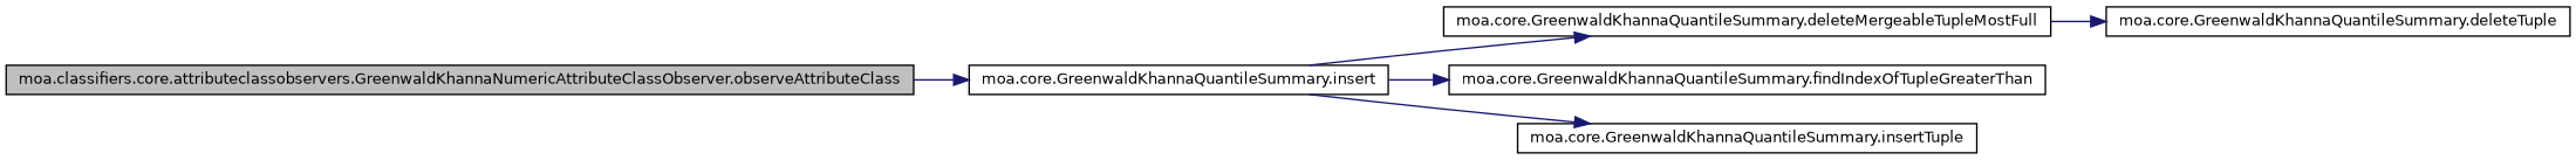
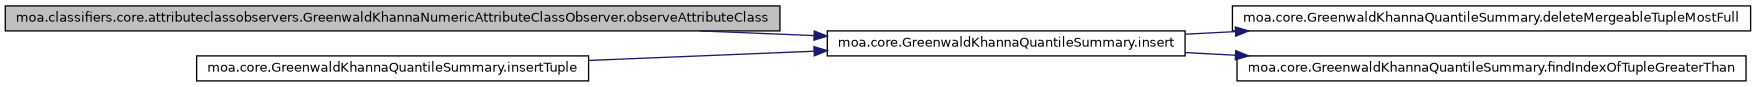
  digraph {
    rankdir=LR
    node [color=black fillcolor=white fontname=Helvetica fontsize=10 shape=record style=filled]
    edge [color=midnightblue fontname=Helvetica fontsize=10 labelfontname=Helvetica labelfontsize=10 style=solid]
    n1 [fillcolor=grey75 fontcolor=black height=0.2 label="moa.classifiers.core.attributeclassobservers.GreenwaldKhannaNumericAttributeClassObserver.observeAttributeClass" width=0.4]
    n2 [height=0.2 label="moa.core.GreenwaldKhannaQuantileSummary.insert" width=0.4]
    n3 [height=0.2 label="moa.core.GreenwaldKhannaQuantileSummary.deleteMergeableTupleMostFull" width=0.4]
    n4 [height=0.2 label="moa.core.GreenwaldKhannaQuantileSummary.findIndexOfTupleGreaterThan" width=0.4]
    n5 [height=0.2 label="moa.core.GreenwaldKhannaQuantileSummary.insertTuple" width=0.4]
-   n6 [height=0.2 label="moa.core.GreenwaldKhannaQuantileSummary.deleteTuple" width=0.4]
    n1 -> n2
    n2 -> n3
    n2 -> n4
-   n2 -> n5
-   n3 -> n6
+   n5 -> n2
  }
